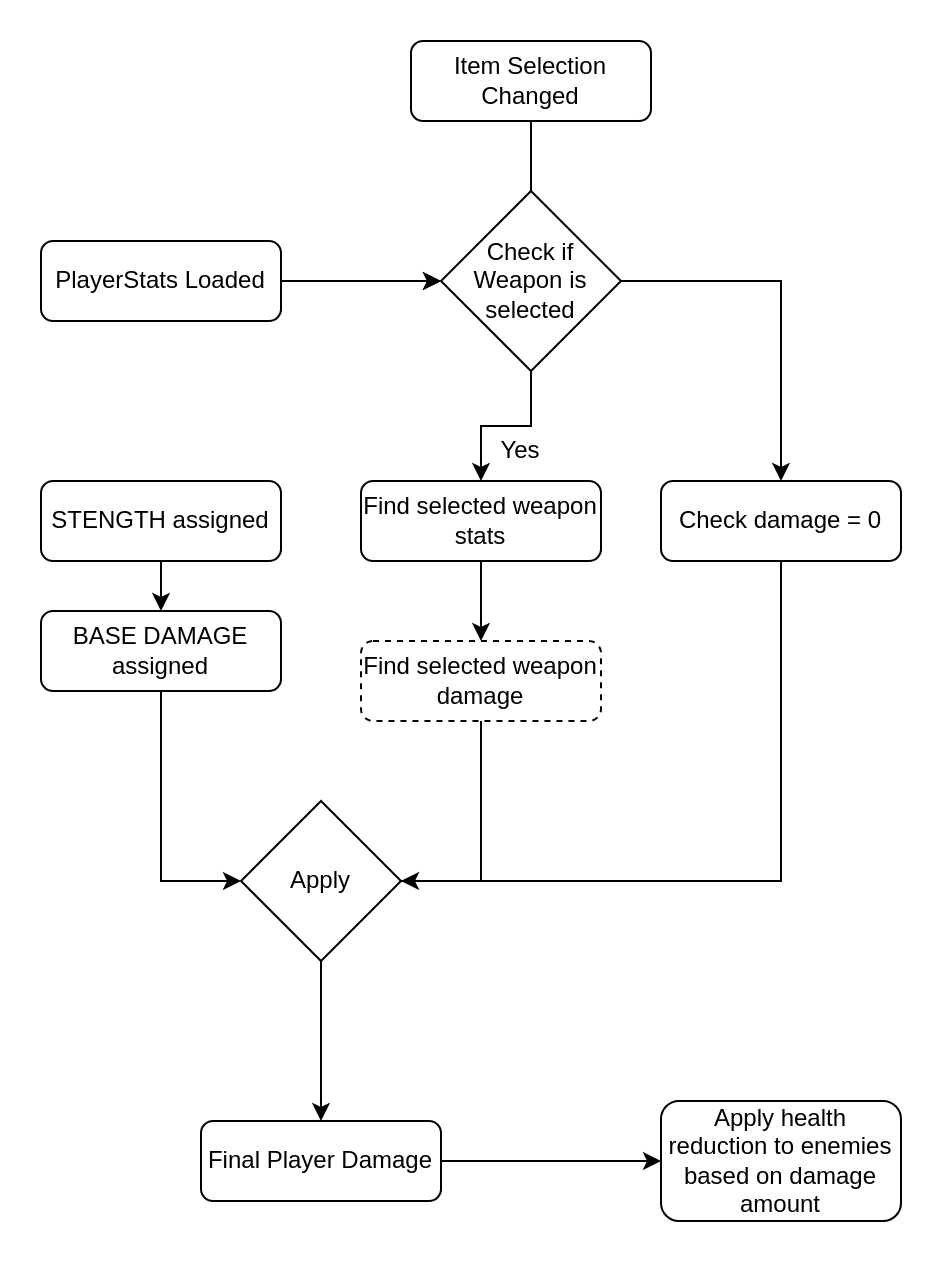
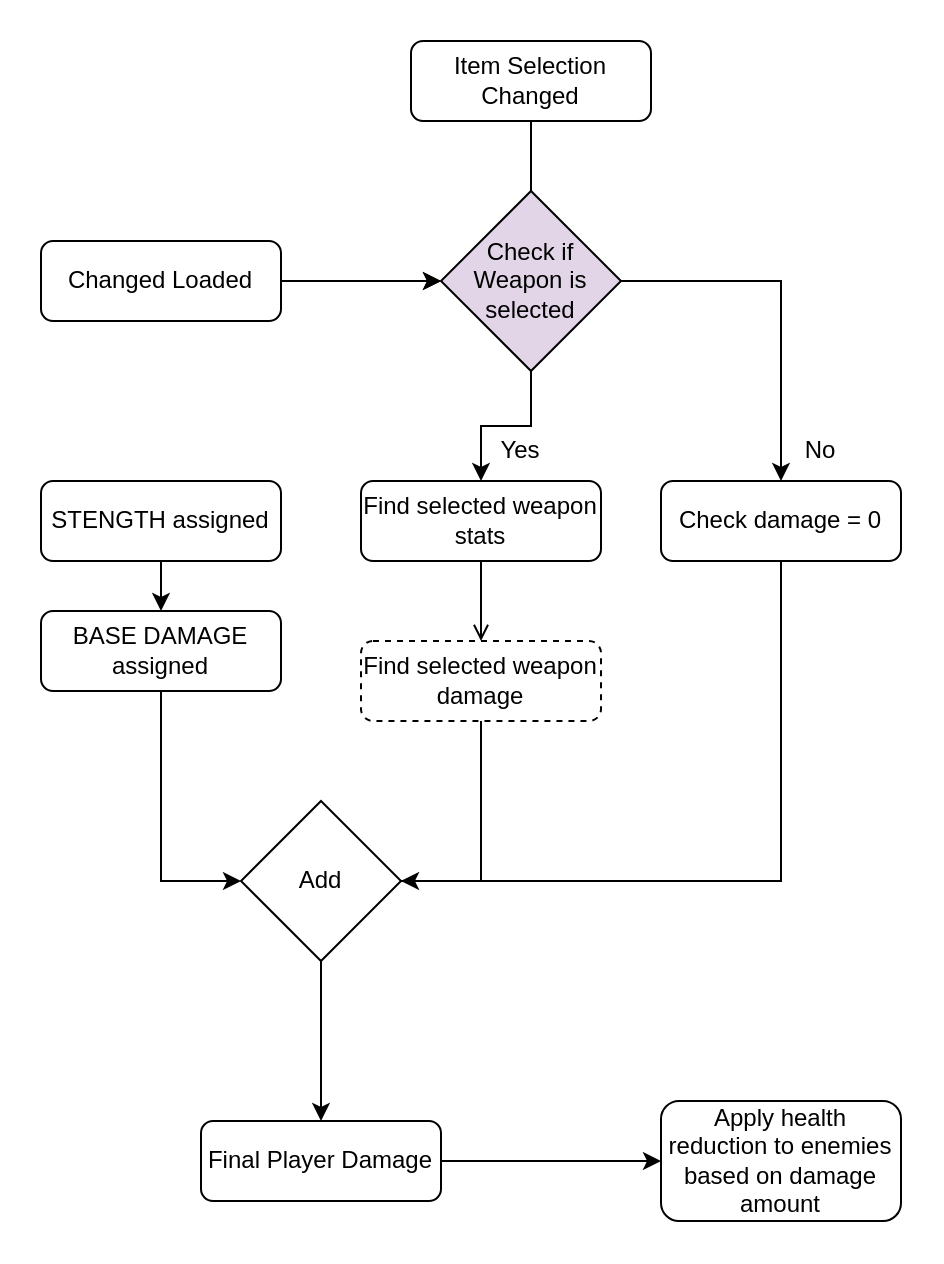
  <mxCell id="0" />
  <mxCell id="1" parent="0" />
  <mxCell id="2" value="Apply health reduction to enemies based on damage amount" style="rounded=1;whiteSpace=wrap;html=1;" vertex="1" parent="1"><mxGeometry x="330" y="550" width="120" height="60" as="geometry" /></mxCell>
  <mxCell id="3" value="" style="edgeStyle=orthogonalEdgeStyle;rounded=0;orthogonalLoop=1;jettySize=auto;html=1;" edge="1" parent="1" source="5" target="20"><mxGeometry relative="1" as="geometry" /></mxCell>
  <mxCell id="4" value="" style="edgeStyle=orthogonalEdgeStyle;rounded=0;orthogonalLoop=1;jettySize=auto;html=1;" edge="1" parent="1" source="5"><mxGeometry relative="1" as="geometry"><mxPoint x="220" y="140" as="targetPoint" /></mxGeometry></mxCell>
- <mxCell id="5" value="PlayerStats Loaded" style="rounded=1;whiteSpace=wrap;html=1;" vertex="1" parent="1"><mxGeometry x="20" y="120" width="120" height="40" as="geometry" /></mxCell>
+ <mxCell id="5" value="Changed Loaded" style="rounded=1;whiteSpace=wrap;html=1;" vertex="1" parent="1"><mxGeometry x="20" y="120" width="120" height="40" as="geometry" /></mxCell>
  <mxCell id="6" style="edgeStyle=orthogonalEdgeStyle;rounded=0;orthogonalLoop=1;jettySize=auto;html=1;entryX=0;entryY=0.5;entryDx=0;entryDy=0;" edge="1" parent="1" source="7" target="11"><mxGeometry relative="1" as="geometry" /></mxCell>
  <mxCell id="7" value="BASE DAMAGE assigned" style="whiteSpace=wrap;html=1;rounded=1;" vertex="1" parent="1"><mxGeometry x="20" y="305" width="120" height="40" as="geometry" /></mxCell>
  <mxCell id="8" style="edgeStyle=orthogonalEdgeStyle;rounded=0;orthogonalLoop=1;jettySize=auto;html=1;entryX=0.5;entryY=0;entryDx=0;entryDy=0;" edge="1" parent="1" source="9" target="7"><mxGeometry relative="1" as="geometry" /></mxCell>
  <mxCell id="9" value="STENGTH assigned" style="whiteSpace=wrap;html=1;rounded=1;" vertex="1" parent="1"><mxGeometry x="20" y="240" width="120" height="40" as="geometry" /></mxCell>
  <mxCell id="10" style="edgeStyle=orthogonalEdgeStyle;rounded=0;orthogonalLoop=1;jettySize=auto;html=1;entryX=0.5;entryY=0;entryDx=0;entryDy=0;" edge="1" parent="1" source="11" target="17"><mxGeometry relative="1" as="geometry" /></mxCell>
- <mxCell id="11" value="Apply" style="rhombus;whiteSpace=wrap;html=1;" vertex="1" parent="1"><mxGeometry x="120" y="400" width="80" height="80" as="geometry" /></mxCell>
- <mxCell id="12" value="" style="edgeStyle=orthogonalEdgeStyle;rounded=0;orthogonalLoop=1;jettySize=auto;html=1;" edge="1" parent="1" source="13" target="15"><mxGeometry relative="1" as="geometry" /></mxCell>
+ <mxCell id="11" value="Add" style="rhombus;whiteSpace=wrap;html=1;" vertex="1" parent="1"><mxGeometry x="120" y="400" width="80" height="80" as="geometry" /></mxCell>
+ <mxCell id="12" value="" style="edgeStyle=orthogonalEdgeStyle;rounded=0;orthogonalLoop=1;jettySize=auto;html=1;endArrow=open;" edge="1" parent="1" source="13" target="15"><mxGeometry relative="1" as="geometry" /></mxCell>
  <mxCell id="13" value="Find selected weapon stats" style="rounded=1;whiteSpace=wrap;html=1;" vertex="1" parent="1"><mxGeometry x="180" y="240" width="120" height="40" as="geometry" /></mxCell>
  <mxCell id="14" style="edgeStyle=orthogonalEdgeStyle;rounded=0;orthogonalLoop=1;jettySize=auto;html=1;entryX=1;entryY=0.5;entryDx=0;entryDy=0;endArrow=none;" edge="1" parent="1" source="15" target="11"><mxGeometry relative="1" as="geometry" /></mxCell>
  <mxCell id="15" value="Find selected weapon damage" style="whiteSpace=wrap;html=1;rounded=1;dashed=1;" vertex="1" parent="1"><mxGeometry x="180" y="320" width="120" height="40" as="geometry" /></mxCell>
  <mxCell id="16" style="edgeStyle=orthogonalEdgeStyle;rounded=0;orthogonalLoop=1;jettySize=auto;html=1;" edge="1" parent="1" source="17" target="2"><mxGeometry relative="1" as="geometry" /></mxCell>
  <mxCell id="17" value="Final Player Damage" style="rounded=1;whiteSpace=wrap;html=1;" vertex="1" parent="1"><mxGeometry x="100" y="560" width="120" height="40" as="geometry" /></mxCell>
  <mxCell id="18" style="edgeStyle=orthogonalEdgeStyle;rounded=0;orthogonalLoop=1;jettySize=auto;html=1;entryX=0.5;entryY=0;entryDx=0;entryDy=0;" edge="1" parent="1" source="20" target="13"><mxGeometry relative="1" as="geometry" /></mxCell>
  <mxCell id="19" style="edgeStyle=orthogonalEdgeStyle;rounded=0;orthogonalLoop=1;jettySize=auto;html=1;" edge="1" parent="1" source="20" target="23"><mxGeometry relative="1" as="geometry"><mxPoint x="390" y="240" as="targetPoint" /></mxGeometry></mxCell>
- <mxCell id="20" value="Check if Weapon is selected" style="rhombus;whiteSpace=wrap;html=1;" vertex="1" parent="1"><mxGeometry x="220" y="95" width="90" height="90" as="geometry" /></mxCell>
+ <mxCell id="20" value="Check if Weapon is selected" style="rhombus;whiteSpace=wrap;html=1;fillColor=#e1d5e7;" vertex="1" parent="1"><mxGeometry x="220" y="95" width="90" height="90" as="geometry" /></mxCell>
  <mxCell id="21" value="Yes" style="text;html=1;strokeColor=none;fillColor=none;align=center;verticalAlign=middle;whiteSpace=wrap;rounded=0;" vertex="1" parent="1"><mxGeometry x="230" y="210" width="60" height="30" as="geometry" /></mxCell>
  <mxCell id="22" style="edgeStyle=orthogonalEdgeStyle;rounded=0;orthogonalLoop=1;jettySize=auto;html=1;entryX=1;entryY=0.5;entryDx=0;entryDy=0;" edge="1" parent="1" source="23" target="11"><mxGeometry relative="1" as="geometry"><Array as="points"><mxPoint x="390" y="440" /></Array></mxGeometry></mxCell>
  <mxCell id="23" value="Check damage = 0" style="rounded=1;whiteSpace=wrap;html=1;" vertex="1" parent="1"><mxGeometry x="330" y="240" width="120" height="40" as="geometry" /></mxCell>
+ <mxCell id="24" value="No" style="text;html=1;strokeColor=none;fillColor=none;align=center;verticalAlign=middle;whiteSpace=wrap;rounded=0;" vertex="1" parent="1"><mxGeometry x="380" y="210" width="60" height="30" as="geometry" /></mxCell>
  <mxCell id="25" style="edgeStyle=orthogonalEdgeStyle;rounded=0;orthogonalLoop=1;jettySize=auto;html=1;entryX=0.5;entryY=0;entryDx=0;entryDy=0;endArrow=none;" edge="1" parent="1" source="26" target="20"><mxGeometry relative="1" as="geometry" /></mxCell>
  <mxCell id="26" value="Item Selection Changed" style="rounded=1;whiteSpace=wrap;html=1;" vertex="1" parent="1"><mxGeometry x="205" y="20" width="120" height="40" as="geometry" /></mxCell>
